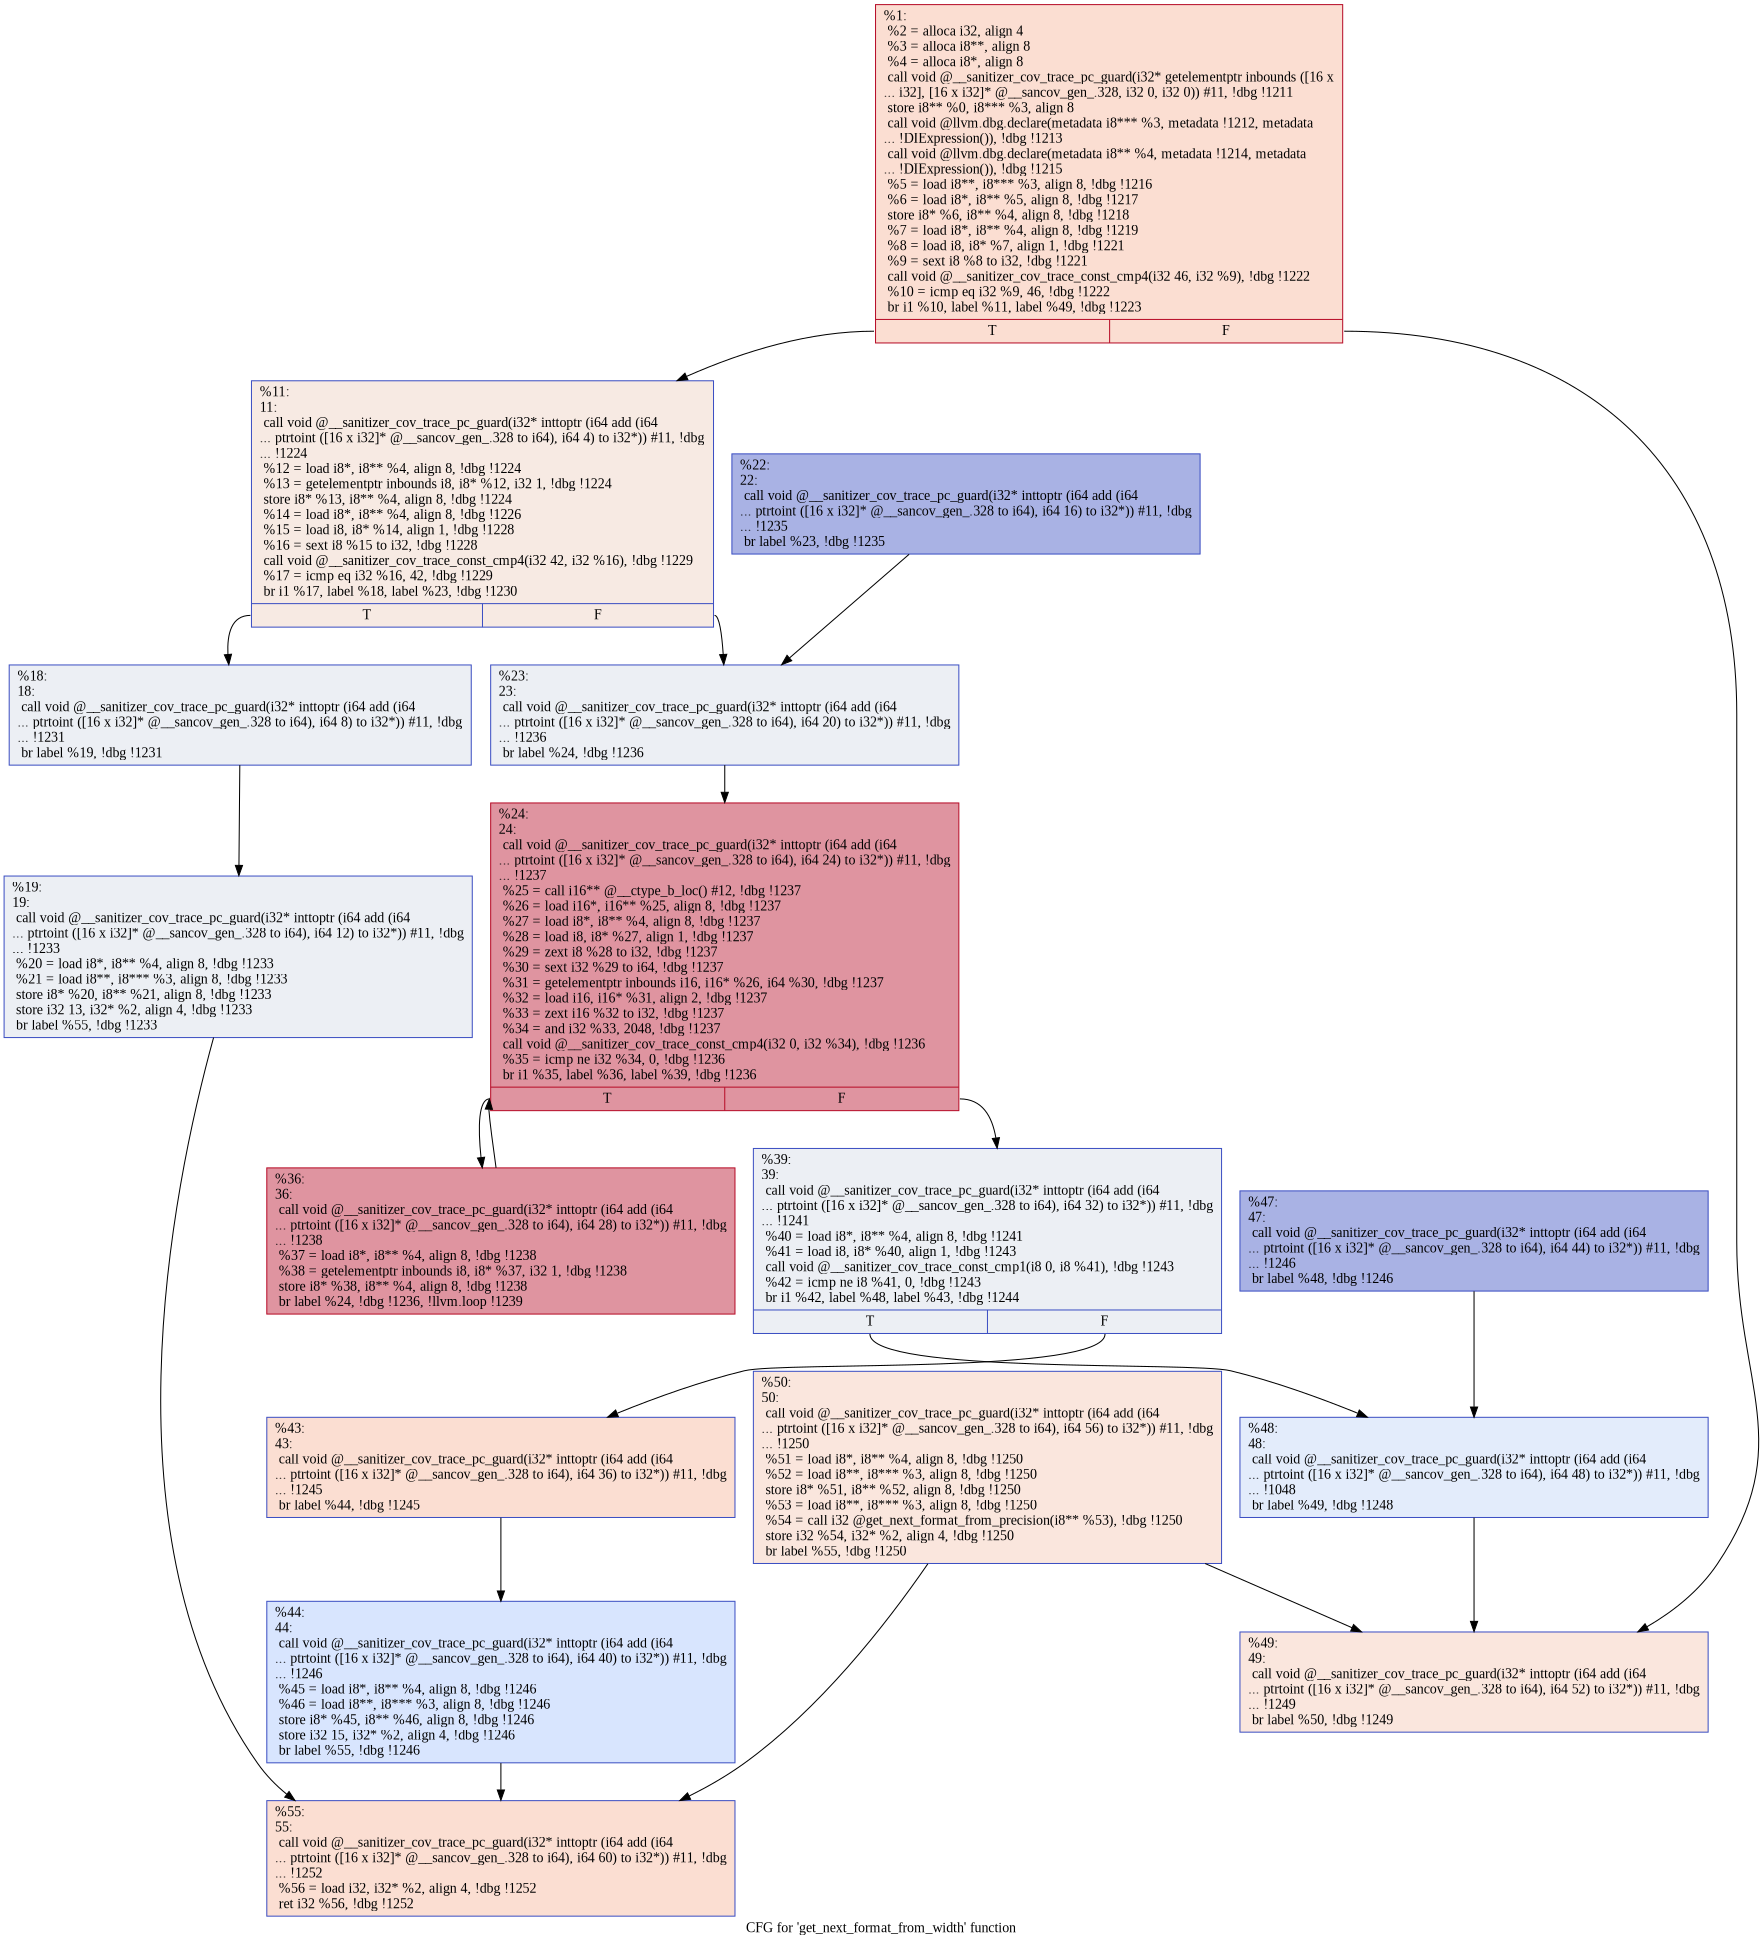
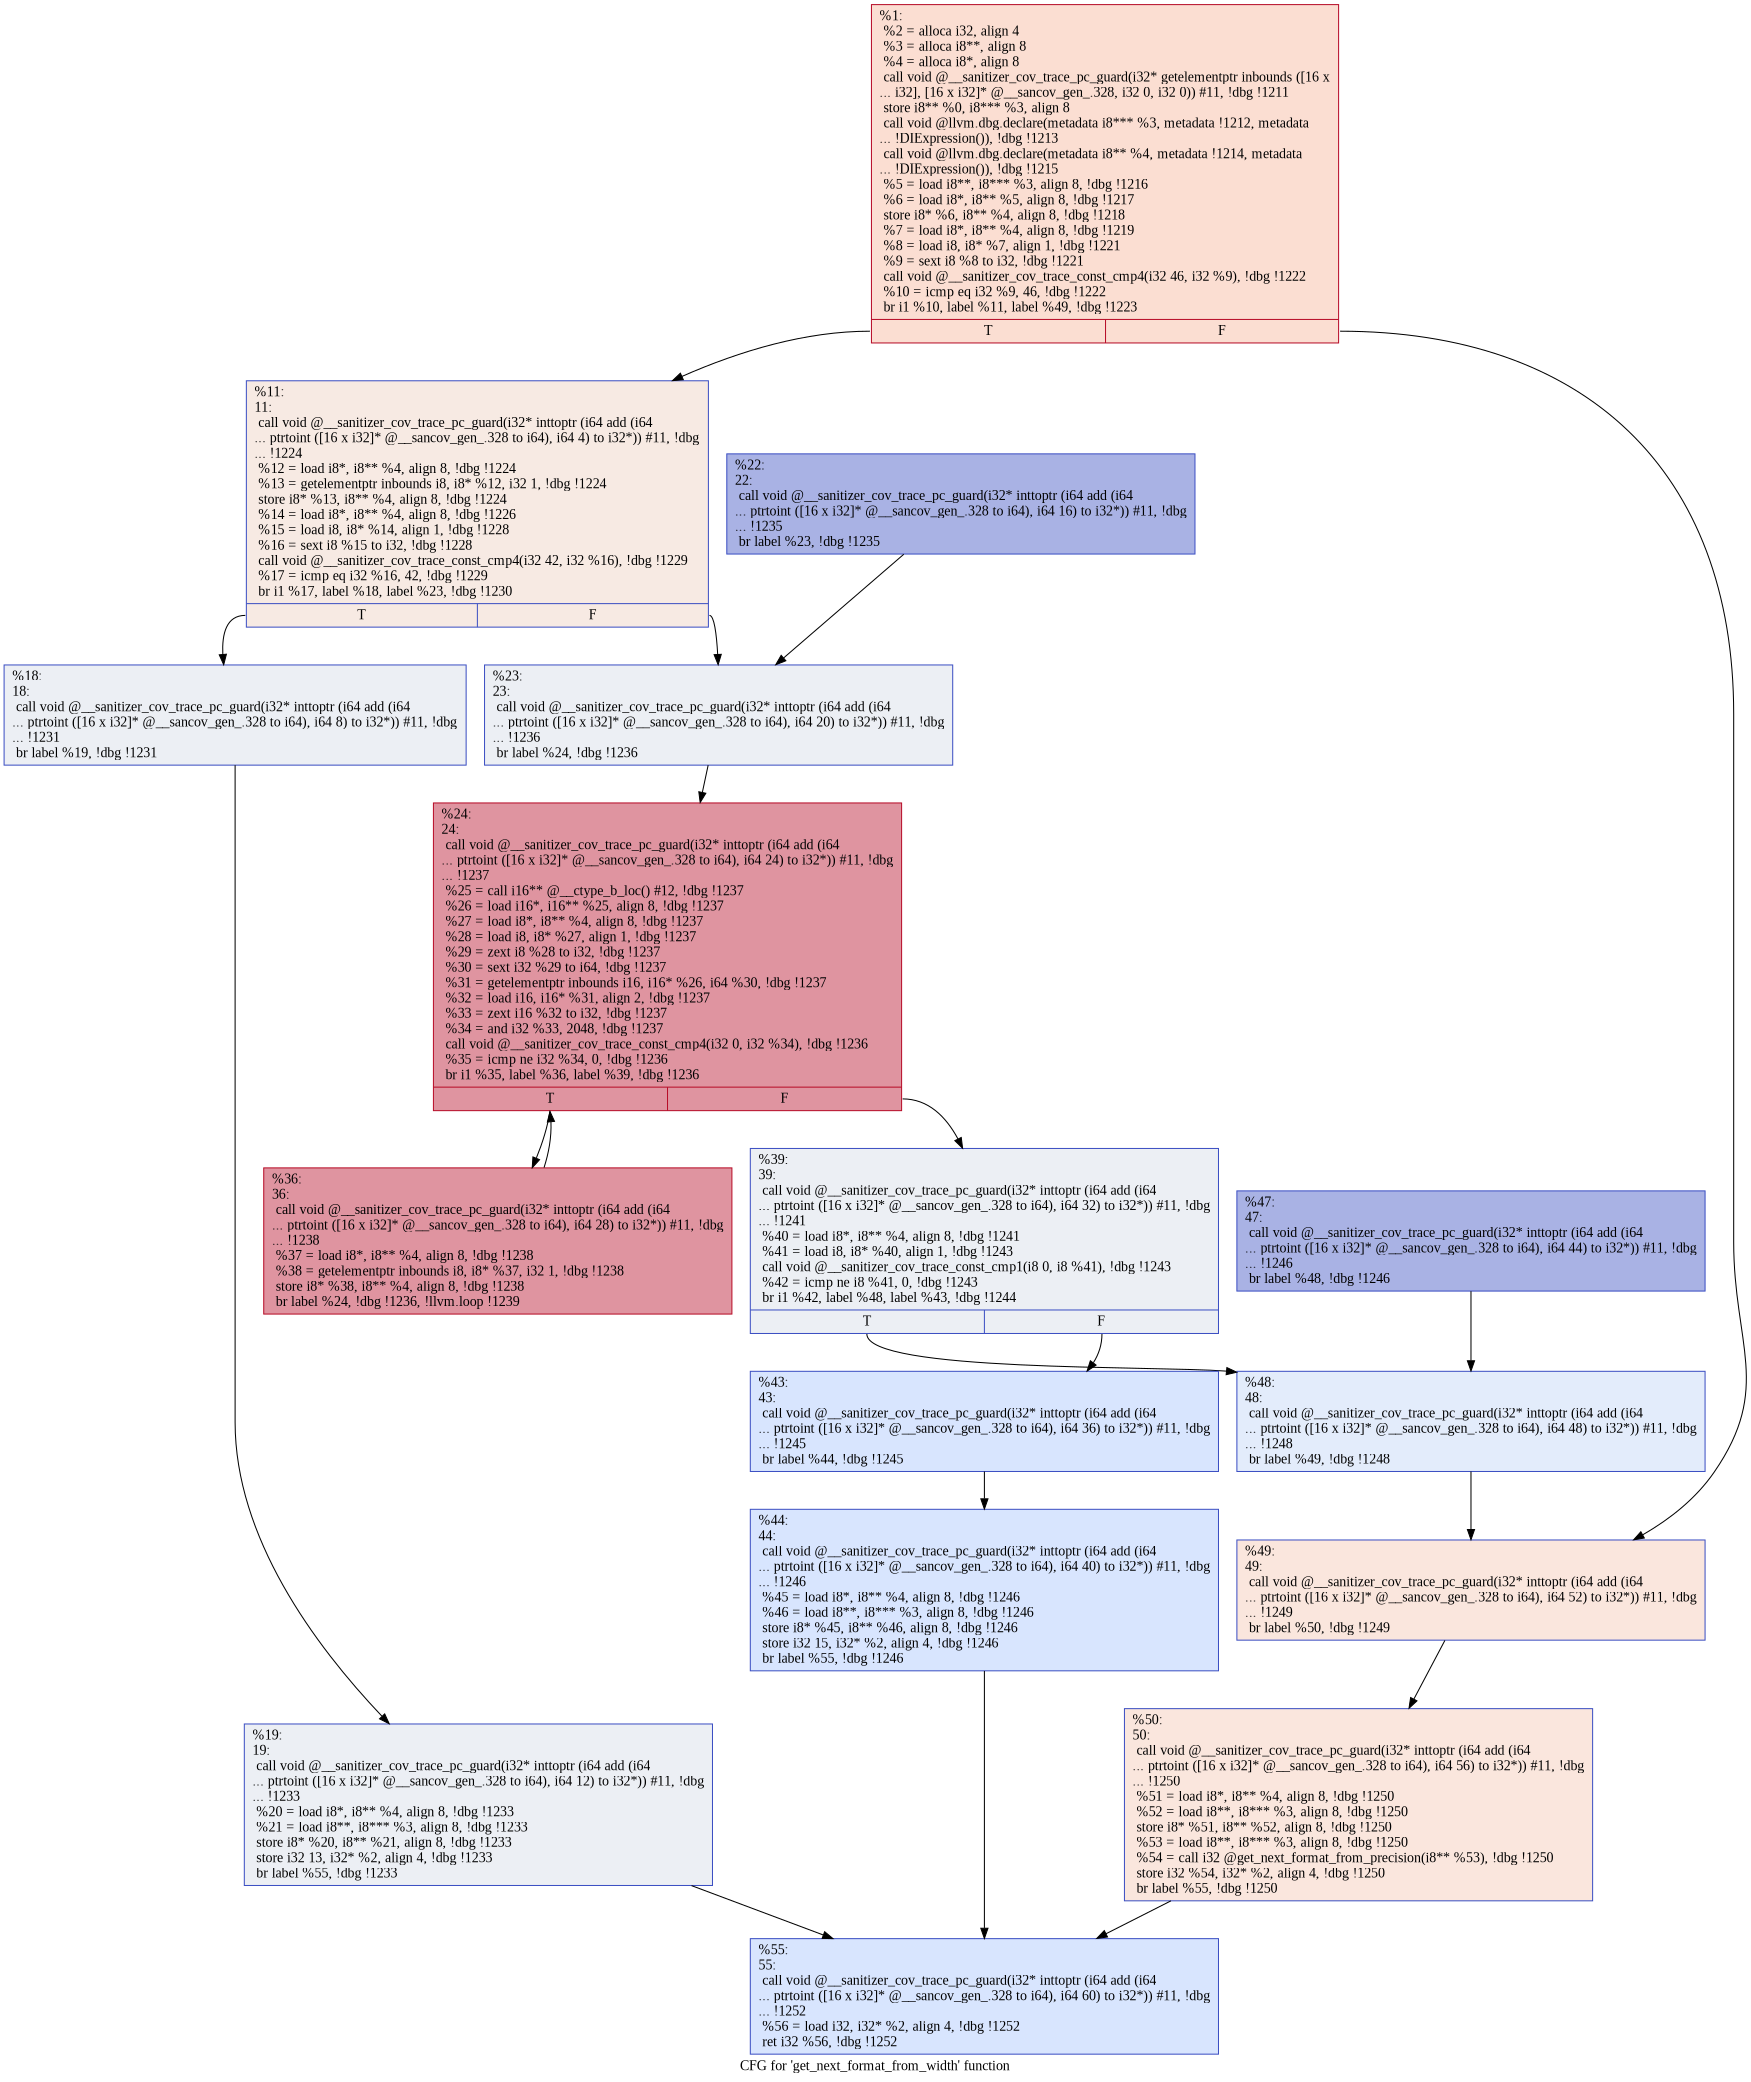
  digraph {
    fontname="Liberation Serif"
    label="CFG for 'get_next_format_from_width' function"
    node [color="#3d50c3ff" fillcolor="#d4dbe670" fontname="Liberation Serif" shape=record style=filled]
    edge [fontname="Liberation Serif"]
    n1 [color="#b70d28ff" fillcolor="#f7b59970" label="{%1:\l  %2 = alloca i32, align 4\l  %3 = alloca i8**, align 8\l  %4 = alloca i8*, align 8\l  call void @__sanitizer_cov_trace_pc_guard(i32* getelementptr inbounds ([16 x\l... i32], [16 x i32]* @__sancov_gen_.328, i32 0, i32 0)) #11, !dbg !1211\l  store i8** %0, i8*** %3, align 8\l  call void @llvm.dbg.declare(metadata i8*** %3, metadata !1212, metadata\l... !DIExpression()), !dbg !1213\l  call void @llvm.dbg.declare(metadata i8** %4, metadata !1214, metadata\l... !DIExpression()), !dbg !1215\l  %5 = load i8**, i8*** %3, align 8, !dbg !1216\l  %6 = load i8*, i8** %5, align 8, !dbg !1217\l  store i8* %6, i8** %4, align 8, !dbg !1218\l  %7 = load i8*, i8** %4, align 8, !dbg !1219\l  %8 = load i8, i8* %7, align 1, !dbg !1221\l  %9 = sext i8 %8 to i32, !dbg !1221\l  call void @__sanitizer_cov_trace_const_cmp4(i32 46, i32 %9), !dbg !1222\l  %10 = icmp eq i32 %9, 46, !dbg !1222\l  br i1 %10, label %11, label %49, !dbg !1223\l|{<s0>T|<s1>F}}"]
    n2 [fillcolor="#eed0c070" label="{%11:\l11:                                               \l  call void @__sanitizer_cov_trace_pc_guard(i32* inttoptr (i64 add (i64\l... ptrtoint ([16 x i32]* @__sancov_gen_.328 to i64), i64 4) to i32*)) #11, !dbg\l... !1224\l  %12 = load i8*, i8** %4, align 8, !dbg !1224\l  %13 = getelementptr inbounds i8, i8* %12, i32 1, !dbg !1224\l  store i8* %13, i8** %4, align 8, !dbg !1224\l  %14 = load i8*, i8** %4, align 8, !dbg !1226\l  %15 = load i8, i8* %14, align 1, !dbg !1228\l  %16 = sext i8 %15 to i32, !dbg !1228\l  call void @__sanitizer_cov_trace_const_cmp4(i32 42, i32 %16), !dbg !1229\l  %17 = icmp eq i32 %16, 42, !dbg !1229\l  br i1 %17, label %18, label %23, !dbg !1230\l|{<s0>T|<s1>F}}"]
    n3 [fillcolor="#f3c7b170" label="{%49:\l49:                                               \l  call void @__sanitizer_cov_trace_pc_guard(i32* inttoptr (i64 add (i64\l... ptrtoint ([16 x i32]* @__sancov_gen_.328 to i64), i64 52) to i32*)) #11, !dbg\l... !1249\l  br label %50, !dbg !1249\l}"]
    n4 [label="{%18:\l18:                                               \l  call void @__sanitizer_cov_trace_pc_guard(i32* inttoptr (i64 add (i64\l... ptrtoint ([16 x i32]* @__sancov_gen_.328 to i64), i64 8) to i32*)) #11, !dbg\l... !1231\l  br label %19, !dbg !1231\l}"]
    n5 [label="{%23:\l23:                                               \l  call void @__sanitizer_cov_trace_pc_guard(i32* inttoptr (i64 add (i64\l... ptrtoint ([16 x i32]* @__sancov_gen_.328 to i64), i64 20) to i32*)) #11, !dbg\l... !1236\l  br label %24, !dbg !1236\l}"]
    n6 [fillcolor="#f3c7b170" label="{%50:\l50:                                               \l  call void @__sanitizer_cov_trace_pc_guard(i32* inttoptr (i64 add (i64\l... ptrtoint ([16 x i32]* @__sancov_gen_.328 to i64), i64 56) to i32*)) #11, !dbg\l... !1250\l  %51 = load i8*, i8** %4, align 8, !dbg !1250\l  %52 = load i8**, i8*** %3, align 8, !dbg !1250\l  store i8* %51, i8** %52, align 8, !dbg !1250\l  %53 = load i8**, i8*** %3, align 8, !dbg !1250\l  %54 = call i32 @get_next_format_from_precision(i8** %53), !dbg !1250\l  store i32 %54, i32* %2, align 4, !dbg !1250\l  br label %55, !dbg !1250\l}"]
    n7 [label="{%19:\l19:                                               \l  call void @__sanitizer_cov_trace_pc_guard(i32* inttoptr (i64 add (i64\l... ptrtoint ([16 x i32]* @__sancov_gen_.328 to i64), i64 12) to i32*)) #11, !dbg\l... !1233\l  %20 = load i8*, i8** %4, align 8, !dbg !1233\l  %21 = load i8**, i8*** %3, align 8, !dbg !1233\l  store i8* %20, i8** %21, align 8, !dbg !1233\l  store i32 13, i32* %2, align 4, !dbg !1233\l  br label %55, !dbg !1233\l}"]
    n8 [color="#b70d28ff" fillcolor="#b70d2870" label="{%24:\l24:                                               \l  call void @__sanitizer_cov_trace_pc_guard(i32* inttoptr (i64 add (i64\l... ptrtoint ([16 x i32]* @__sancov_gen_.328 to i64), i64 24) to i32*)) #11, !dbg\l... !1237\l  %25 = call i16** @__ctype_b_loc() #12, !dbg !1237\l  %26 = load i16*, i16** %25, align 8, !dbg !1237\l  %27 = load i8*, i8** %4, align 8, !dbg !1237\l  %28 = load i8, i8* %27, align 1, !dbg !1237\l  %29 = zext i8 %28 to i32, !dbg !1237\l  %30 = sext i32 %29 to i64, !dbg !1237\l  %31 = getelementptr inbounds i16, i16* %26, i64 %30, !dbg !1237\l  %32 = load i16, i16* %31, align 2, !dbg !1237\l  %33 = zext i16 %32 to i32, !dbg !1237\l  %34 = and i32 %33, 2048, !dbg !1237\l  call void @__sanitizer_cov_trace_const_cmp4(i32 0, i32 %34), !dbg !1236\l  %35 = icmp ne i32 %34, 0, !dbg !1236\l  br i1 %35, label %36, label %39, !dbg !1236\l|{<s0>T|<s1>F}}"]
-   n9 [fillcolor="#f7b59970" label="{%55:\l55:                                               \l  call void @__sanitizer_cov_trace_pc_guard(i32* inttoptr (i64 add (i64\l... ptrtoint ([16 x i32]* @__sancov_gen_.328 to i64), i64 60) to i32*)) #11, !dbg\l... !1252\l  %56 = load i32, i32* %2, align 4, !dbg !1252\l  ret i32 %56, !dbg !1252\l}"]
+   n9 [fillcolor="#a7c5fe70" label="{%55:\l55:                                               \l  call void @__sanitizer_cov_trace_pc_guard(i32* inttoptr (i64 add (i64\l... ptrtoint ([16 x i32]* @__sancov_gen_.328 to i64), i64 60) to i32*)) #11, !dbg\l... !1252\l  %56 = load i32, i32* %2, align 4, !dbg !1252\l  ret i32 %56, !dbg !1252\l}"]
    n10 [color="#b70d28ff" fillcolor="#b70d2870" label="{%36:\l36:                                               \l  call void @__sanitizer_cov_trace_pc_guard(i32* inttoptr (i64 add (i64\l... ptrtoint ([16 x i32]* @__sancov_gen_.328 to i64), i64 28) to i32*)) #11, !dbg\l... !1238\l  %37 = load i8*, i8** %4, align 8, !dbg !1238\l  %38 = getelementptr inbounds i8, i8* %37, i32 1, !dbg !1238\l  store i8* %38, i8** %4, align 8, !dbg !1238\l  br label %24, !dbg !1236, !llvm.loop !1239\l}"]
    n11 [label="{%39:\l39:                                               \l  call void @__sanitizer_cov_trace_pc_guard(i32* inttoptr (i64 add (i64\l... ptrtoint ([16 x i32]* @__sancov_gen_.328 to i64), i64 32) to i32*)) #11, !dbg\l... !1241\l  %40 = load i8*, i8** %4, align 8, !dbg !1241\l  %41 = load i8, i8* %40, align 1, !dbg !1243\l  call void @__sanitizer_cov_trace_const_cmp1(i8 0, i8 %41), !dbg !1243\l  %42 = icmp ne i8 %41, 0, !dbg !1243\l  br i1 %42, label %48, label %43, !dbg !1244\l|{<s0>T|<s1>F}}"]
    n12 [fillcolor="#3d50c370" label="{%22:\l22:                                               \l  call void @__sanitizer_cov_trace_pc_guard(i32* inttoptr (i64 add (i64\l... ptrtoint ([16 x i32]* @__sancov_gen_.328 to i64), i64 16) to i32*)) #11, !dbg\l... !1235\l  br label %23, !dbg !1235\l}"]
-   n13 [fillcolor="#bfd3f670" label="{%48:\l48:                                               \l  call void @__sanitizer_cov_trace_pc_guard(i32* inttoptr (i64 add (i64\l... ptrtoint ([16 x i32]* @__sancov_gen_.328 to i64), i64 48) to i32*)) #11, !dbg\l... !1048\l  br label %49, !dbg !1248\l}"]
-   n14 [fillcolor="#f7b59970" label="{%43:\l43:                                               \l  call void @__sanitizer_cov_trace_pc_guard(i32* inttoptr (i64 add (i64\l... ptrtoint ([16 x i32]* @__sancov_gen_.328 to i64), i64 36) to i32*)) #11, !dbg\l... !1245\l  br label %44, !dbg !1245\l}"]
+   n13 [fillcolor="#bfd3f670" label="{%48:\l48:                                               \l  call void @__sanitizer_cov_trace_pc_guard(i32* inttoptr (i64 add (i64\l... ptrtoint ([16 x i32]* @__sancov_gen_.328 to i64), i64 48) to i32*)) #11, !dbg\l... !1248\l  br label %49, !dbg !1248\l}"]
+   n14 [fillcolor="#a7c5fe70" label="{%43:\l43:                                               \l  call void @__sanitizer_cov_trace_pc_guard(i32* inttoptr (i64 add (i64\l... ptrtoint ([16 x i32]* @__sancov_gen_.328 to i64), i64 36) to i32*)) #11, !dbg\l... !1245\l  br label %44, !dbg !1245\l}"]
    n15 [fillcolor="#a7c5fe70" label="{%44:\l44:                                               \l  call void @__sanitizer_cov_trace_pc_guard(i32* inttoptr (i64 add (i64\l... ptrtoint ([16 x i32]* @__sancov_gen_.328 to i64), i64 40) to i32*)) #11, !dbg\l... !1246\l  %45 = load i8*, i8** %4, align 8, !dbg !1246\l  %46 = load i8**, i8*** %3, align 8, !dbg !1246\l  store i8* %45, i8** %46, align 8, !dbg !1246\l  store i32 15, i32* %2, align 4, !dbg !1246\l  br label %55, !dbg !1246\l}"]
    n16 [fillcolor="#3d50c370" label="{%47:\l47:                                               \l  call void @__sanitizer_cov_trace_pc_guard(i32* inttoptr (i64 add (i64\l... ptrtoint ([16 x i32]* @__sancov_gen_.328 to i64), i64 44) to i32*)) #11, !dbg\l... !1246\l  br label %48, !dbg !1246\l}"]
    n1 -> n2 [tailport=s0]
    n1 -> n3 [tailport=s1]
    n2 -> n4 [tailport=s0]
    n2 -> n5 [tailport=s1]
-   n6 -> n3
+   n3 -> n6
    n4 -> n7
    n5 -> n8
    n6 -> n9
    n7 -> n9
    n8 -> n10 [tailport=s0]
    n8 -> n11 [tailport=s1]
    n10 -> n8
    n11 -> n13 [tailport=s0]
    n11 -> n14 [tailport=s1]
    n12 -> n5
    n13 -> n3
    n14 -> n15
    n15 -> n9
    n16 -> n13
  }
